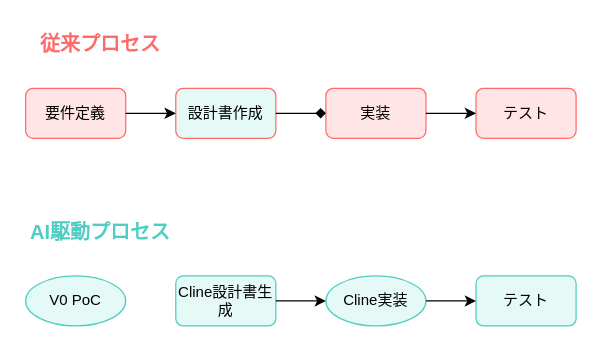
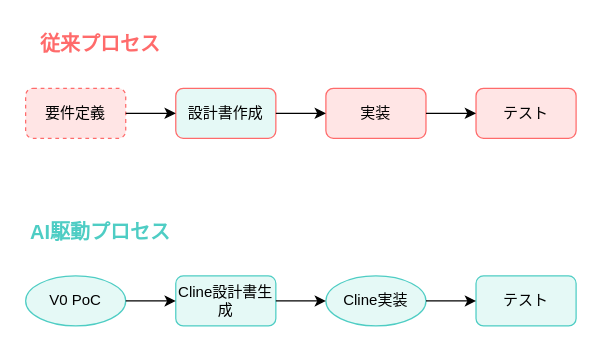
  <mxCell id="0" />
  <mxCell id="1" parent="0" />
  <mxCell id="2" value="従来プロセス" style="text;html=1;strokeColor=none;fillColor=none;align=center;verticalAlign=middle;whiteSpace=wrap;rounded=0;fontSize=16;fontStyle=1;fontColor=#FF6B6B;" vertex="1" parent="1"><mxGeometry x="20" y="20" width="120" height="30" as="geometry" /></mxCell>
- <mxCell id="3" value="要件定義" style="rounded=1;whiteSpace=wrap;html=1;fillColor=#FFE5E5;strokeColor=#FF6B6B;fontSize=12;" vertex="1" parent="1"><mxGeometry x="20" y="70" width="80" height="40" as="geometry" /></mxCell>
+ <mxCell id="3" value="要件定義" style="rounded=1;whiteSpace=wrap;html=1;fillColor=#FFE5E5;strokeColor=#FF6B6B;fontSize=12;dashed=1;" vertex="1" parent="1"><mxGeometry x="20" y="70" width="80" height="40" as="geometry" /></mxCell>
  <mxCell id="4" value="設計書作成" style="rounded=1;whiteSpace=wrap;html=1;fillColor=#e5f9f6;strokeColor=#FF6B6B;fontSize=12;" vertex="1" parent="1"><mxGeometry x="140" y="70" width="80" height="40" as="geometry" /></mxCell>
  <mxCell id="5" value="実装" style="rounded=1;whiteSpace=wrap;html=1;fillColor=#FFE5E5;strokeColor=#FF6B6B;fontSize=12;" vertex="1" parent="1"><mxGeometry x="260" y="70" width="80" height="40" as="geometry" /></mxCell>
  <mxCell id="6" value="テスト" style="rounded=1;whiteSpace=wrap;html=1;fillColor=#FFE5E5;strokeColor=#FF6B6B;fontSize=12;" vertex="1" parent="1"><mxGeometry x="380" y="70" width="80" height="40" as="geometry" /></mxCell>
  <mxCell id="7" value="" style="endArrow=classic;html=1;rounded=0;exitX=1;exitY=0.5;exitDx=0;exitDy=0;entryX=0;entryY=0.5;entryDx=0;entryDy=0;" edge="1" parent="1" source="3" target="4"><mxGeometry width="50" height="50" relative="1" as="geometry"><mxPoint x="110" y="90" as="sourcePoint" /><mxPoint x="130" y="90" as="targetPoint" /></mxGeometry></mxCell>
- <mxCell id="8" value="" style="endArrow=diamond;html=1;rounded=0;exitX=1;exitY=0.5;exitDx=0;exitDy=0;entryX=0;entryY=0.5;entryDx=0;entryDy=0;" edge="1" parent="1" source="4" target="5"><mxGeometry width="50" height="50" relative="1" as="geometry"><mxPoint x="230" y="90" as="sourcePoint" /><mxPoint x="250" y="90" as="targetPoint" /></mxGeometry></mxCell>
+ <mxCell id="8" value="" style="endArrow=classic;html=1;rounded=0;exitX=1;exitY=0.5;exitDx=0;exitDy=0;entryX=0;entryY=0.5;entryDx=0;entryDy=0;" edge="1" parent="1" source="4" target="5"><mxGeometry width="50" height="50" relative="1" as="geometry"><mxPoint x="230" y="90" as="sourcePoint" /><mxPoint x="250" y="90" as="targetPoint" /></mxGeometry></mxCell>
  <mxCell id="9" value="" style="endArrow=classic;html=1;rounded=0;exitX=1;exitY=0.5;exitDx=0;exitDy=0;entryX=0;entryY=0.5;entryDx=0;entryDy=0;" edge="1" parent="1" source="5" target="6"><mxGeometry width="50" height="50" relative="1" as="geometry"><mxPoint x="350" y="90" as="sourcePoint" /><mxPoint x="370" y="90" as="targetPoint" /></mxGeometry></mxCell>
  <mxCell id="10" value="AI駆動プロセス" style="text;html=1;strokeColor=none;fillColor=none;align=center;verticalAlign=middle;whiteSpace=wrap;rounded=0;fontSize=16;fontStyle=1;fontColor=#4ECDC4;" vertex="1" parent="1"><mxGeometry x="20" y="170" width="120" height="30" as="geometry" /></mxCell>
  <mxCell id="11" value="V0 PoC" style="ellipse;whiteSpace=wrap;html=1;fillColor=#E5F9F6;strokeColor=#4ECDC4;fontSize=12;" vertex="1" parent="1"><mxGeometry x="20" y="220" width="80" height="40" as="geometry" /></mxCell>
  <mxCell id="12" value="Cline設計書生成" style="rounded=1;whiteSpace=wrap;html=1;fillColor=#E5F9F6;strokeColor=#4ECDC4;fontSize=12;" vertex="1" parent="1"><mxGeometry x="140" y="220" width="80" height="40" as="geometry" /></mxCell>
  <mxCell id="13" value="Cline実装" style="ellipse;whiteSpace=wrap;html=1;fillColor=#E5F9F6;strokeColor=#4ECDC4;fontSize=12;" vertex="1" parent="1"><mxGeometry x="260" y="220" width="80" height="40" as="geometry" /></mxCell>
  <mxCell id="14" value="テスト" style="rounded=1;whiteSpace=wrap;html=1;fillColor=#E5F9F6;strokeColor=#4ECDC4;fontSize=12;" vertex="1" parent="1"><mxGeometry x="380" y="220" width="80" height="40" as="geometry" /></mxCell>
+ <mxCell id="15" value="" style="endArrow=classic;html=1;rounded=0;exitX=1;exitY=0.5;exitDx=0;exitDy=0;entryX=0;entryY=0.5;entryDx=0;entryDy=0;" edge="1" parent="1" source="11" target="12"><mxGeometry width="50" height="50" relative="1" as="geometry"><mxPoint x="110" y="240" as="sourcePoint" /><mxPoint x="130" y="240" as="targetPoint" /></mxGeometry></mxCell>
  <mxCell id="16" value="" style="endArrow=classic;html=1;rounded=0;exitX=1;exitY=0.5;exitDx=0;exitDy=0;entryX=0;entryY=0.5;entryDx=0;entryDy=0;" edge="1" parent="1" source="12" target="13"><mxGeometry width="50" height="50" relative="1" as="geometry"><mxPoint x="230" y="240" as="sourcePoint" /><mxPoint x="250" y="240" as="targetPoint" /></mxGeometry></mxCell>
  <mxCell id="17" value="" style="endArrow=classic;html=1;rounded=0;exitX=1;exitY=0.5;exitDx=0;exitDy=0;entryX=0;entryY=0.5;entryDx=0;entryDy=0;" edge="1" parent="1" source="13" target="14"><mxGeometry width="50" height="50" relative="1" as="geometry"><mxPoint x="350" y="240" as="sourcePoint" /><mxPoint x="370" y="240" as="targetPoint" /></mxGeometry></mxCell>
